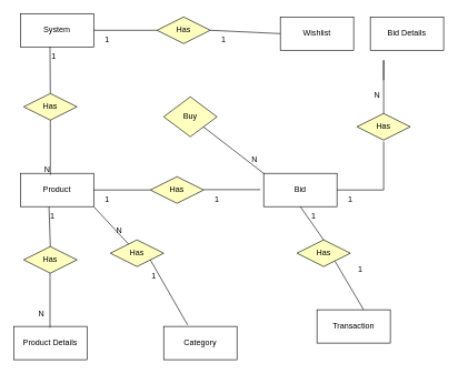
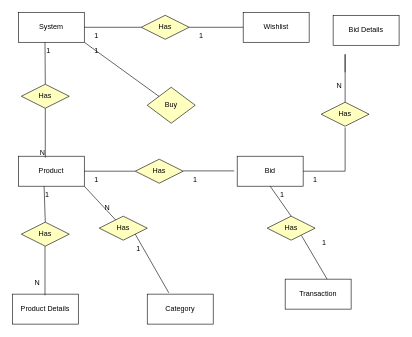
  <mxCell id="0" />
  <mxCell id="1" parent="0" />
  <mxCell id="2" value="Has" style="rhombus;whiteSpace=wrap;html=1;fontColor=#000000;fillColor=#ffffc0;strokeColor=#000000;" vertex="1" parent="1"><mxGeometry x="235" y="25" width="80" height="40" as="geometry" /></mxCell>
  <mxCell id="3" value="System" style="html=1;whiteSpace=wrap;" vertex="1" parent="1"><mxGeometry x="30" y="20" width="110" height="50" as="geometry" /></mxCell>
  <mxCell id="4" value="Product" style="html=1;whiteSpace=wrap;" vertex="1" parent="1"><mxGeometry x="30" y="260" width="110" height="50" as="geometry" /></mxCell>
  <mxCell id="5" value="Product Details" style="html=1;whiteSpace=wrap;" vertex="1" parent="1"><mxGeometry x="20" y="490" width="110" height="50" as="geometry" /></mxCell>
- <mxCell id="6" value="Wishlist" style="html=1;whiteSpace=wrap;" vertex="1" parent="1"><mxGeometry x="420" y="25" width="110" height="50" as="geometry" /></mxCell>
+ <mxCell id="6" value="Wishlist" style="html=1;whiteSpace=wrap;" vertex="1" parent="1"><mxGeometry x="405" y="20" width="110" height="50" as="geometry" /></mxCell>
  <mxCell id="7" value="Transaction" style="html=1;whiteSpace=wrap;" vertex="1" parent="1"><mxGeometry x="475" y="465" width="110" height="50" as="geometry" /></mxCell>
  <mxCell id="8" value="Category" style="html=1;whiteSpace=wrap;" vertex="1" parent="1"><mxGeometry x="245" y="490" width="110" height="50" as="geometry" /></mxCell>
  <mxCell id="9" value="Bid" style="html=1;whiteSpace=wrap;" vertex="1" parent="1"><mxGeometry x="395" y="260" width="110" height="50" as="geometry" /></mxCell>
  <mxCell id="10" value="Bid Details" style="html=1;whiteSpace=wrap;" vertex="1" parent="1"><mxGeometry x="555" y="25" width="110" height="50" as="geometry" /></mxCell>
  <mxCell id="11" value="Buy" style="rhombus;whiteSpace=wrap;html=1;fontColor=#000000;fillColor=#ffffc0;strokeColor=#000000;" vertex="1" parent="1"><mxGeometry x="245" y="145" width="80" height="60" as="geometry" /></mxCell>
  <mxCell id="12" value="Has" style="rhombus;whiteSpace=wrap;html=1;fontColor=#000000;fillColor=#ffffc0;strokeColor=#000000;" vertex="1" parent="1"><mxGeometry x="35" y="370" width="80" height="40" as="geometry" /></mxCell>
  <mxCell id="13" value="Has" style="rhombus;whiteSpace=wrap;html=1;fontColor=#000000;fillColor=#ffffc0;strokeColor=#000000;" vertex="1" parent="1"><mxGeometry x="165" y="360" width="80" height="40" as="geometry" /></mxCell>
  <mxCell id="14" value="Has" style="rhombus;whiteSpace=wrap;html=1;fontColor=#000000;fillColor=#ffffc0;strokeColor=#000000;" vertex="1" parent="1"><mxGeometry x="535" y="170" width="80" height="40" as="geometry" /></mxCell>
  <mxCell id="15" value="Has" style="rhombus;whiteSpace=wrap;html=1;fontColor=#000000;fillColor=#ffffc0;strokeColor=#000000;" vertex="1" parent="1"><mxGeometry x="445" y="360" width="80" height="40" as="geometry" /></mxCell>
  <mxCell id="16" value="" style="endArrow=none;html=1;rounded=0;align=center;verticalAlign=top;endFill=0;labelBackgroundColor=none;exitX=0.5;exitY=1;exitDx=0;exitDy=0;entryX=0.409;entryY=0.049;entryDx=0;entryDy=0;entryPerimeter=0;" edge="1" parent="1" target="4"><mxGeometry relative="1" as="geometry"><mxPoint x="75" y="180" as="sourcePoint" /><mxPoint x="75" y="250" as="targetPoint" /></mxGeometry></mxCell>
  <mxCell id="17" value="N" style="resizable=0;html=1;align=right;verticalAlign=bottom;labelBackgroundColor=none;" connectable="0" vertex="1" parent="16"><mxGeometry x="1" relative="1" as="geometry" /></mxCell>
  <mxCell id="18" value="" style="endArrow=none;html=1;rounded=0;align=center;verticalAlign=top;endFill=0;labelBackgroundColor=none;exitX=0.5;exitY=1;exitDx=0;exitDy=0;entryX=0.5;entryY=0;entryDx=0;entryDy=0;" edge="1" parent="1"><mxGeometry relative="1" as="geometry"><mxPoint x="74.5" y="70" as="sourcePoint" /><mxPoint x="75" y="140" as="targetPoint" /></mxGeometry></mxCell>
  <mxCell id="19" value="1" style="resizable=0;html=1;align=left;verticalAlign=top;labelBackgroundColor=none;" connectable="0" vertex="1" parent="18"><mxGeometry x="-1" relative="1" as="geometry" /></mxCell>
  <mxCell id="20" value="" style="endArrow=none;html=1;rounded=0;align=center;verticalAlign=top;endFill=0;labelBackgroundColor=none;" edge="1" parent="1"><mxGeometry relative="1" as="geometry"><mxPoint x="73" y="310" as="sourcePoint" /><mxPoint x="75" y="370" as="targetPoint" /></mxGeometry></mxCell>
  <mxCell id="21" value="1" style="resizable=0;html=1;align=left;verticalAlign=top;labelBackgroundColor=none;" connectable="0" vertex="1" parent="20"><mxGeometry x="-1" relative="1" as="geometry" /></mxCell>
  <mxCell id="22" value="" style="endArrow=none;html=1;rounded=0;align=center;verticalAlign=top;endFill=0;labelBackgroundColor=none;exitX=0.5;exitY=1;exitDx=0;exitDy=0;entryX=0.409;entryY=0.049;entryDx=0;entryDy=0;entryPerimeter=0;" edge="1" parent="1"><mxGeometry relative="1" as="geometry"><mxPoint x="74.5" y="410" as="sourcePoint" /><mxPoint x="74.5" y="492" as="targetPoint" /></mxGeometry></mxCell>
  <mxCell id="23" value="N" style="resizable=0;html=1;align=right;verticalAlign=bottom;labelBackgroundColor=none;" connectable="0" vertex="1" parent="22"><mxGeometry x="1" relative="1" as="geometry"><mxPoint x="-9" y="-12" as="offset" /></mxGeometry></mxCell>
  <mxCell id="24" value="" style="endArrow=none;html=1;rounded=0;align=center;verticalAlign=top;endFill=0;labelBackgroundColor=none;exitX=1;exitY=1;exitDx=0;exitDy=0;" edge="1" parent="1" source="4" target="13"><mxGeometry relative="1" as="geometry"><mxPoint x="145" y="330" as="sourcePoint" /><mxPoint x="145" y="412" as="targetPoint" /></mxGeometry></mxCell>
  <mxCell id="25" value="N" style="resizable=0;html=1;align=right;verticalAlign=bottom;labelBackgroundColor=none;" connectable="0" vertex="1" parent="24"><mxGeometry x="1" relative="1" as="geometry"><mxPoint x="-9" y="-12" as="offset" /></mxGeometry></mxCell>
  <mxCell id="26" value="" style="endArrow=none;html=1;rounded=0;align=center;verticalAlign=top;endFill=0;labelBackgroundColor=none;exitX=1;exitY=1;exitDx=0;exitDy=0;entryX=0.327;entryY=-0.042;entryDx=0;entryDy=0;entryPerimeter=0;" edge="1" parent="1" source="13" target="8"><mxGeometry relative="1" as="geometry"><mxPoint x="225" y="410" as="sourcePoint" /><mxPoint x="285" y="470" as="targetPoint" /></mxGeometry></mxCell>
  <mxCell id="27" value="1" style="resizable=0;html=1;align=left;verticalAlign=top;labelBackgroundColor=none;" connectable="0" vertex="1" parent="26"><mxGeometry x="-1" relative="1" as="geometry"><mxPoint y="10" as="offset" /></mxGeometry></mxCell>
  <mxCell id="28" value="" style="endArrow=none;html=1;rounded=0;align=center;verticalAlign=top;endFill=0;labelBackgroundColor=none;exitX=1;exitY=0.5;exitDx=0;exitDy=0;entryX=0;entryY=0.5;entryDx=0;entryDy=0;" edge="1" parent="1" source="4"><mxGeometry relative="1" as="geometry"><mxPoint x="175" y="270" as="sourcePoint" /><mxPoint x="225" y="285" as="targetPoint" /></mxGeometry></mxCell>
  <mxCell id="29" value="1" style="resizable=0;html=1;align=left;verticalAlign=top;labelBackgroundColor=none;" connectable="0" vertex="1" parent="28"><mxGeometry x="-1" relative="1" as="geometry"><mxPoint x="15" as="offset" /></mxGeometry></mxCell>
  <mxCell id="30" value="" style="endArrow=none;html=1;rounded=0;align=center;verticalAlign=top;endFill=0;labelBackgroundColor=none;exitX=1;exitY=0.5;exitDx=0;exitDy=0;entryX=0;entryY=0.5;entryDx=0;entryDy=0;" edge="1" parent="1"><mxGeometry relative="1" as="geometry"><mxPoint x="305" y="284.5" as="sourcePoint" /><mxPoint x="390" y="284.5" as="targetPoint" /></mxGeometry></mxCell>
  <mxCell id="31" value="1" style="resizable=0;html=1;align=left;verticalAlign=top;labelBackgroundColor=none;" connectable="0" vertex="1" parent="30"><mxGeometry x="-1" relative="1" as="geometry"><mxPoint x="15" as="offset" /></mxGeometry></mxCell>
  <mxCell id="32" value="" style="endArrow=none;html=1;rounded=0;align=center;verticalAlign=top;endFill=0;labelBackgroundColor=none;exitX=0.5;exitY=1;exitDx=0;exitDy=0;entryX=0.5;entryY=0;entryDx=0;entryDy=0;" edge="1" parent="1" source="9" target="15"><mxGeometry relative="1" as="geometry"><mxPoint x="485" y="330" as="sourcePoint" /><mxPoint x="570" y="330" as="targetPoint" /></mxGeometry></mxCell>
  <mxCell id="33" value="1" style="resizable=0;html=1;align=left;verticalAlign=top;labelBackgroundColor=none;" connectable="0" vertex="1" parent="32"><mxGeometry x="-1" relative="1" as="geometry"><mxPoint x="15" as="offset" /></mxGeometry></mxCell>
  <mxCell id="34" value="" style="endArrow=none;html=1;rounded=0;align=center;verticalAlign=top;endFill=0;labelBackgroundColor=none;entryX=0.636;entryY=0;entryDx=0;entryDy=0;entryPerimeter=0;" edge="1" parent="1" target="7"><mxGeometry relative="1" as="geometry"><mxPoint x="502.154" y="392.223" as="sourcePoint" /><mxPoint x="588.92" y="450" as="targetPoint" /></mxGeometry></mxCell>
  <mxCell id="35" value="1" style="resizable=0;html=1;align=left;verticalAlign=top;labelBackgroundColor=none;" connectable="0" vertex="1" parent="34"><mxGeometry x="-1" relative="1" as="geometry"><mxPoint x="33" y="-2" as="offset" /></mxGeometry></mxCell>
  <mxCell id="36" value="" style="endArrow=none;html=1;rounded=0;align=center;verticalAlign=top;endFill=0;labelBackgroundColor=none;exitX=1;exitY=0.5;exitDx=0;exitDy=0;" edge="1" parent="1" source="9"><mxGeometry relative="1" as="geometry"><mxPoint x="495" y="230" as="sourcePoint" /><mxPoint x="575" y="212" as="targetPoint" /><Array as="points"><mxPoint x="575" y="285" /></Array></mxGeometry></mxCell>
  <mxCell id="37" value="1" style="resizable=0;html=1;align=left;verticalAlign=top;labelBackgroundColor=none;" connectable="0" vertex="1" parent="36"><mxGeometry x="-1" relative="1" as="geometry"><mxPoint x="15" as="offset" /></mxGeometry></mxCell>
  <mxCell id="38" value="" style="endArrow=none;html=1;rounded=0;align=center;verticalAlign=top;endFill=0;labelBackgroundColor=none;exitX=0.5;exitY=1;exitDx=0;exitDy=0;" edge="1" parent="1"><mxGeometry relative="1" as="geometry"><mxPoint x="575" y="120" as="sourcePoint" /><mxPoint x="575" y="170" as="targetPoint" /><Array as="points"><mxPoint x="575" y="90" /></Array></mxGeometry></mxCell>
  <mxCell id="39" value="N" style="resizable=0;html=1;align=right;verticalAlign=bottom;labelBackgroundColor=none;" connectable="0" vertex="1" parent="38"><mxGeometry x="1" relative="1" as="geometry"><mxPoint x="-5" y="-20" as="offset" /></mxGeometry></mxCell>
  <mxCell id="40" value="" style="endArrow=none;html=1;rounded=0;align=center;verticalAlign=top;endFill=0;labelBackgroundColor=none;exitX=1;exitY=0.5;exitDx=0;exitDy=0;entryX=0;entryY=0.5;entryDx=0;entryDy=0;" edge="1" parent="1" target="6"><mxGeometry relative="1" as="geometry"><mxPoint x="315" y="45" as="sourcePoint" /><mxPoint x="400" y="45" as="targetPoint" /></mxGeometry></mxCell>
  <mxCell id="41" value="1" style="resizable=0;html=1;align=left;verticalAlign=top;labelBackgroundColor=none;" connectable="0" vertex="1" parent="40"><mxGeometry x="-1" relative="1" as="geometry"><mxPoint x="15" as="offset" /></mxGeometry></mxCell>
  <mxCell id="42" value="" style="endArrow=none;html=1;rounded=0;align=center;verticalAlign=top;endFill=0;labelBackgroundColor=none;exitX=1;exitY=0.5;exitDx=0;exitDy=0;entryX=0;entryY=0.5;entryDx=0;entryDy=0;" edge="1" parent="1" target="2"><mxGeometry relative="1" as="geometry"><mxPoint x="140" y="45" as="sourcePoint" /><mxPoint x="235" y="40" as="targetPoint" /></mxGeometry></mxCell>
  <mxCell id="43" value="1" style="resizable=0;html=1;align=left;verticalAlign=top;labelBackgroundColor=none;" connectable="0" vertex="1" parent="42"><mxGeometry x="-1" relative="1" as="geometry"><mxPoint x="15" as="offset" /></mxGeometry></mxCell>
- <mxCell id="44" value="" style="endArrow=none;html=1;rounded=0;align=center;verticalAlign=top;endFill=0;labelBackgroundColor=none;entryX=0;entryY=0;entryDx=0;entryDy=0;" edge="1" parent="1" source="11" target="9"><mxGeometry relative="1" as="geometry"><mxPoint x="345" y="200" as="sourcePoint" /><mxPoint x="397" y="256" as="targetPoint" /></mxGeometry></mxCell>
- <mxCell id="45" value="N" style="resizable=0;html=1;align=right;verticalAlign=bottom;labelBackgroundColor=none;" connectable="0" vertex="1" parent="44"><mxGeometry x="1" relative="1" as="geometry"><mxPoint x="-9" y="-12" as="offset" /></mxGeometry></mxCell>
+ <mxCell id="46" value="" style="endArrow=none;html=1;rounded=0;align=center;verticalAlign=top;endFill=0;labelBackgroundColor=none;exitX=1;exitY=1;exitDx=0;exitDy=0;" edge="1" parent="1" source="3" target="11"><mxGeometry relative="1" as="geometry"><mxPoint x="145" y="70" as="sourcePoint" /><mxPoint x="260" y="90" as="targetPoint" /></mxGeometry></mxCell>
+ <mxCell id="47" value="1" style="resizable=0;html=1;align=left;verticalAlign=top;labelBackgroundColor=none;" connectable="0" vertex="1" parent="46"><mxGeometry x="-1" relative="1" as="geometry"><mxPoint x="15" as="offset" /></mxGeometry></mxCell>
  <mxCell id="48" value="Has" style="rhombus;whiteSpace=wrap;html=1;fontColor=#000000;fillColor=#ffffc0;strokeColor=#000000;" vertex="1" parent="1"><mxGeometry x="35" y="140" width="80" height="40" as="geometry" /></mxCell>
  <mxCell id="49" value="Has" style="rhombus;whiteSpace=wrap;html=1;fontColor=#000000;fillColor=#ffffc0;strokeColor=#000000;" vertex="1" parent="1"><mxGeometry x="225" y="265" width="80" height="40" as="geometry" /></mxCell>
